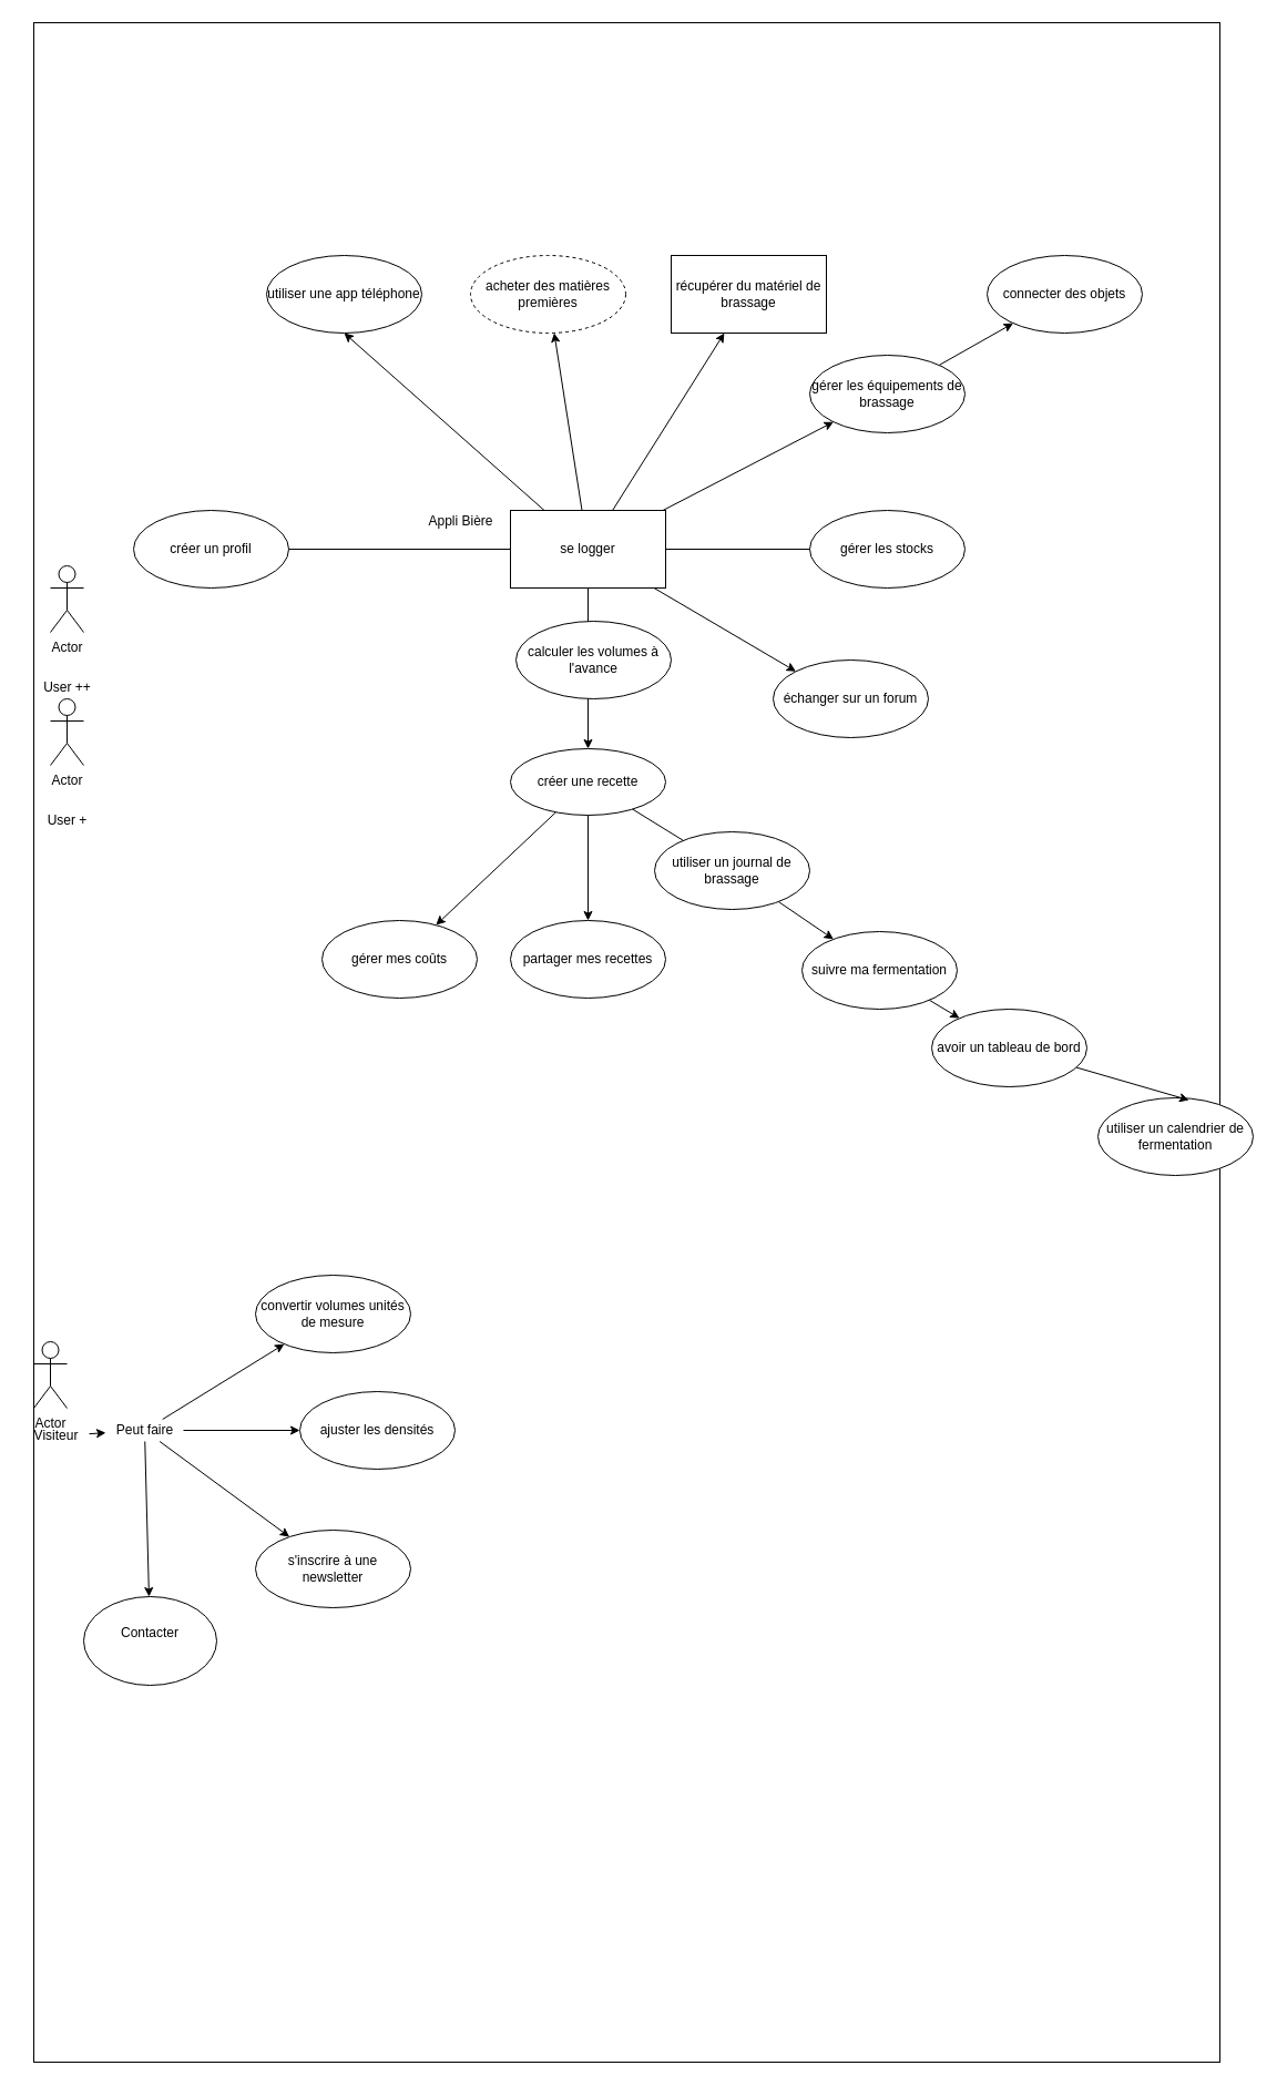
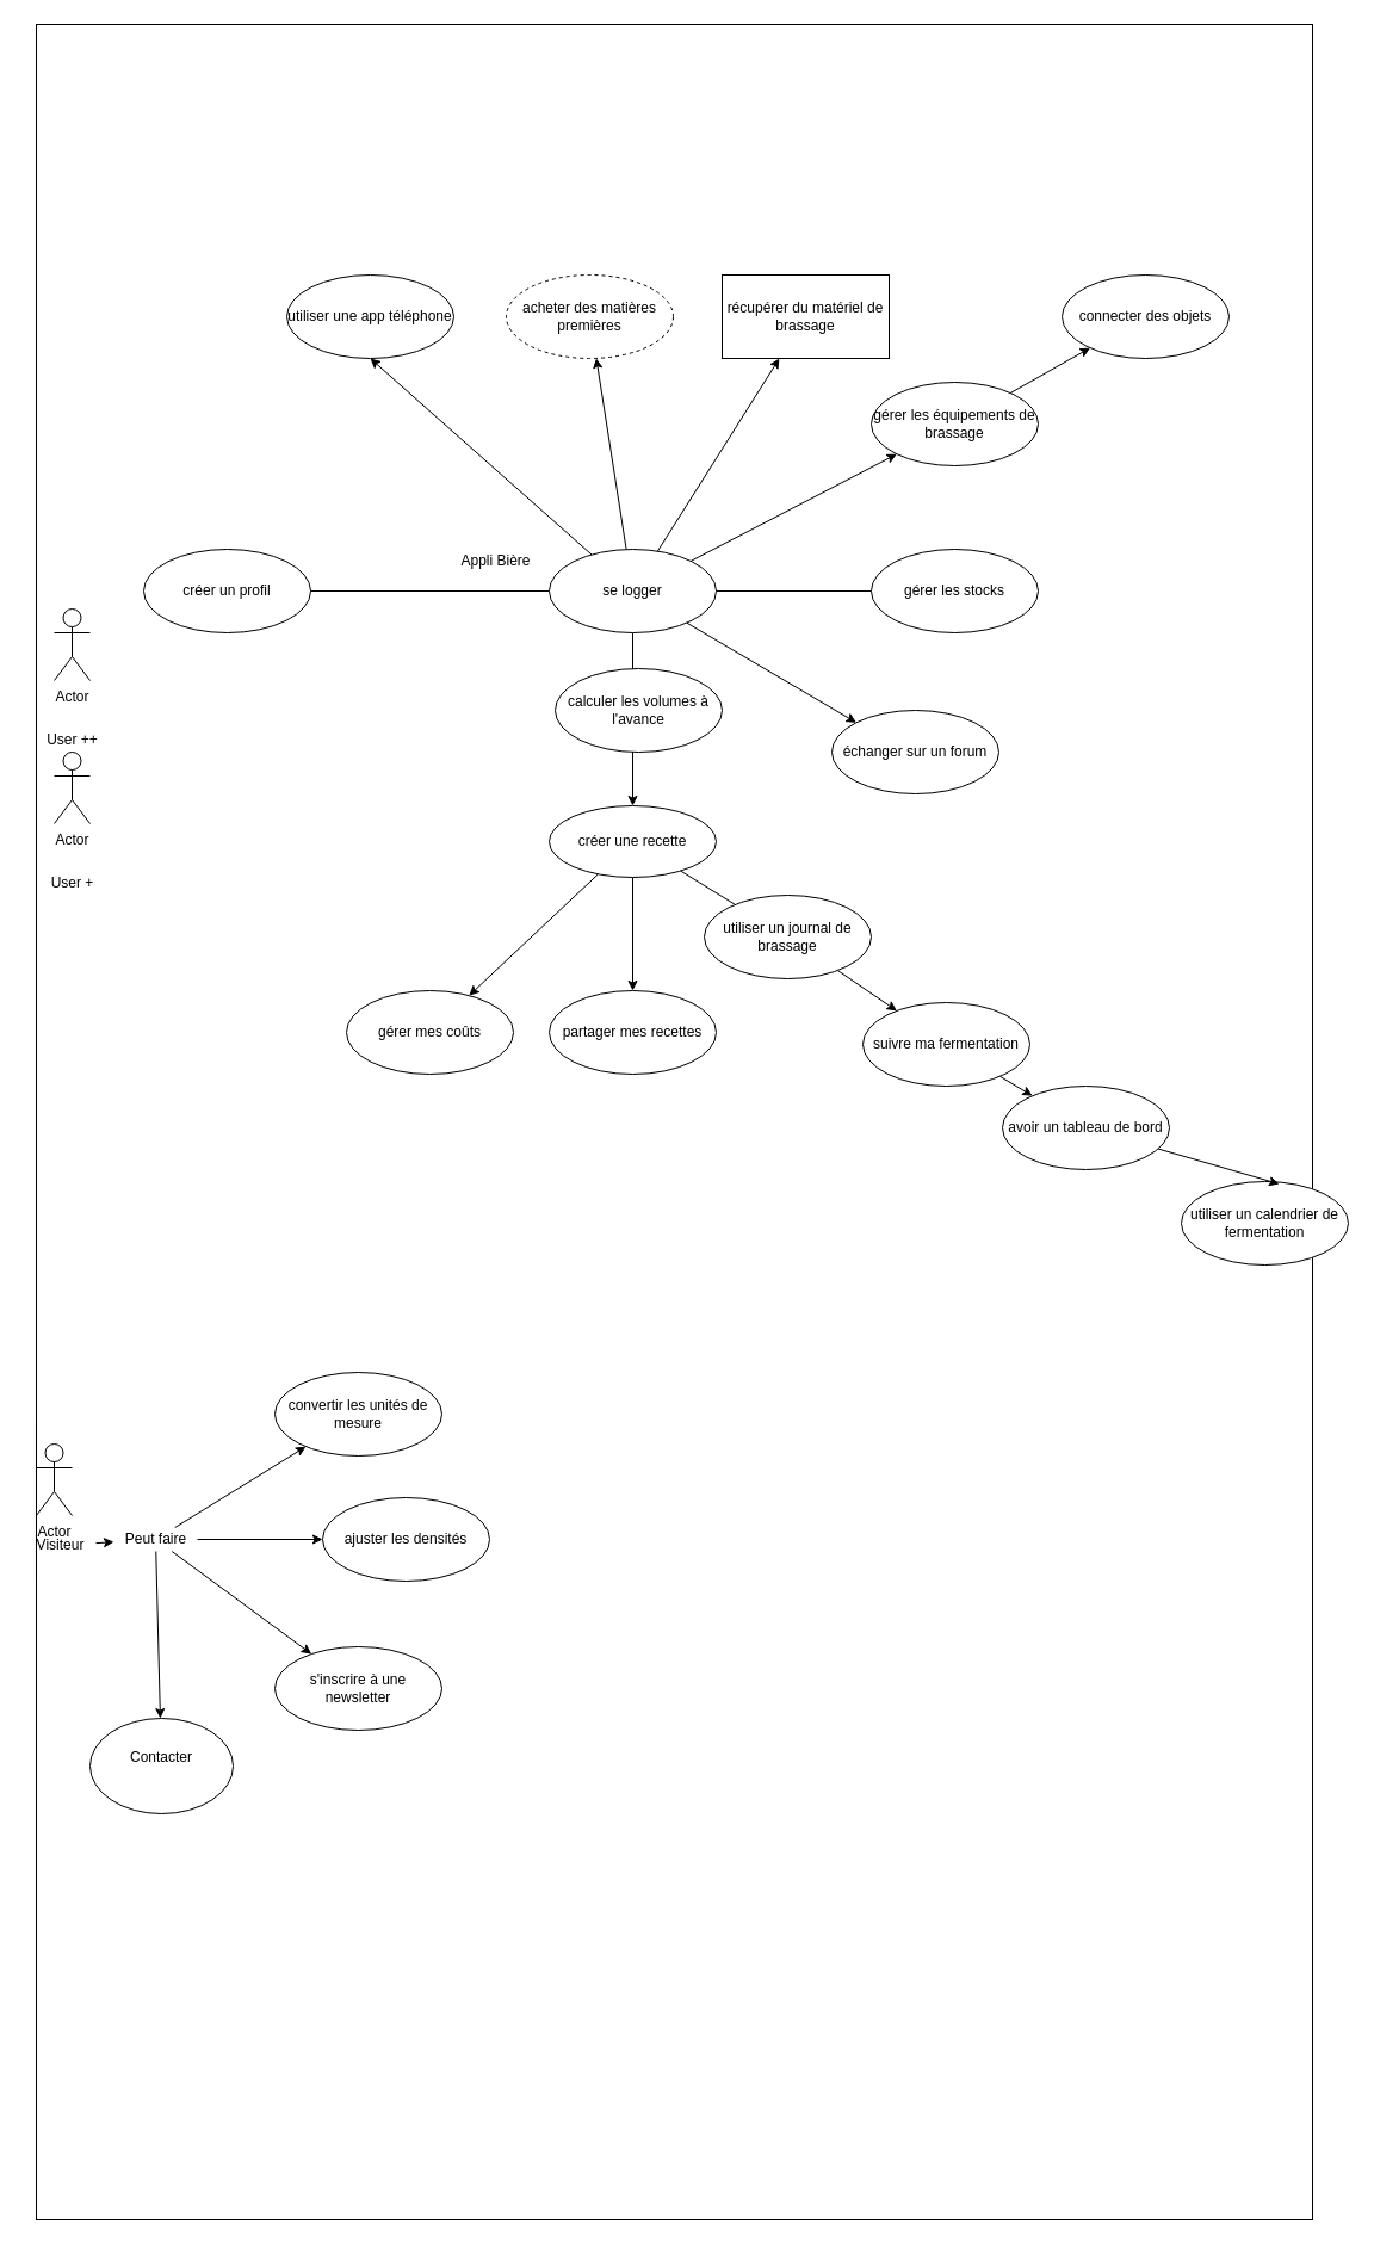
  <mxCell id="0" />
  <mxCell id="1" parent="0" />
  <mxCell id="2" value="" style="shape=ext;double=1;rounded=0;whiteSpace=wrap;html=1;shadow=1;" vertex="1" parent="1"><mxGeometry x="30" y="1190" width="880" height="130" as="geometry" /></mxCell>
  <mxCell id="3" value="&lt;h5&gt;&lt;br&gt;&lt;/h5&gt;" style="whiteSpace=wrap;html=1;" parent="1" vertex="1"><mxGeometry x="30" y="20" width="1070" height="1840" as="geometry" /></mxCell>
  <mxCell id="4" style="edgeStyle=none;html=1;exitX=0.5;exitY=1;exitDx=0;exitDy=0;" edge="1" parent="1" source="10" target="18"><mxGeometry relative="1" as="geometry" /></mxCell>
  <mxCell id="5" style="edgeStyle=none;html=1;entryX=0.5;entryY=1;entryDx=0;entryDy=0;" edge="1" parent="1" source="10" target="14"><mxGeometry relative="1" as="geometry" /></mxCell>
  <mxCell id="6" style="edgeStyle=none;html=1;" edge="1" parent="1" source="10" target="34"><mxGeometry relative="1" as="geometry" /></mxCell>
  <mxCell id="7" style="edgeStyle=none;html=1;entryX=0;entryY=0;entryDx=0;entryDy=0;" edge="1" parent="1" source="10" target="23"><mxGeometry relative="1" as="geometry" /></mxCell>
  <mxCell id="8" style="edgeStyle=none;html=1;" edge="1" parent="1" source="10" target="29"><mxGeometry relative="1" as="geometry" /></mxCell>
  <mxCell id="9" style="edgeStyle=none;html=1;" edge="1" parent="1" source="10" target="13"><mxGeometry relative="1" as="geometry" /></mxCell>
- <mxCell id="10" value="se logger" style="whiteSpace=wrap;html=1;rounded=0;" parent="1" vertex="1"><mxGeometry x="460" y="460" width="140" height="70" as="geometry" /></mxCell>
+ <mxCell id="10" value="se logger" style="ellipse;whiteSpace=wrap;html=1;" parent="1" vertex="1"><mxGeometry x="460" y="460" width="140" height="70" as="geometry" /></mxCell>
  <mxCell id="11" value="gérer les stocks" style="ellipse;whiteSpace=wrap;html=1;" parent="1" vertex="1"><mxGeometry x="730" y="460" width="140" height="70" as="geometry" /></mxCell>
- <mxCell id="12" value="convertir volumes unités de mesure" style="ellipse;whiteSpace=wrap;html=1;" parent="1" vertex="1"><mxGeometry x="230" y="1150" width="140" height="70" as="geometry" /></mxCell>
+ <mxCell id="12" value="convertir les unités de mesure" style="ellipse;whiteSpace=wrap;html=1;" parent="1" vertex="1"><mxGeometry x="230" y="1150" width="140" height="70" as="geometry" /></mxCell>
  <mxCell id="13" value="récupérer du matériel de brassage&lt;br&gt;" style="whiteSpace=wrap;html=1;rounded=0;" parent="1" vertex="1"><mxGeometry x="605" y="230" width="140" height="70" as="geometry" /></mxCell>
  <mxCell id="14" value="utiliser une app téléphone" style="ellipse;whiteSpace=wrap;html=1;" parent="1" vertex="1"><mxGeometry x="240" y="230" width="140" height="70" as="geometry" /></mxCell>
  <mxCell id="15" style="edgeStyle=none;html=1;entryX=0.5;entryY=0;entryDx=0;entryDy=0;" edge="1" parent="1" source="18" target="26"><mxGeometry relative="1" as="geometry" /></mxCell>
  <mxCell id="16" style="edgeStyle=none;html=1;" edge="1" parent="1" source="18" target="32"><mxGeometry relative="1" as="geometry" /></mxCell>
  <mxCell id="17" style="edgeStyle=none;html=1;startArrow=none;" edge="1" parent="1" source="48" target="40"><mxGeometry relative="1" as="geometry" /></mxCell>
  <mxCell id="18" value="créer une recette" style="ellipse;whiteSpace=wrap;html=1;" parent="1" vertex="1"><mxGeometry x="460" y="675" width="140" height="60" as="geometry" /></mxCell>
  <mxCell id="19" value="s'inscrire à une newsletter" style="ellipse;whiteSpace=wrap;html=1;" parent="1" vertex="1"><mxGeometry x="230" y="1380" width="140" height="70" as="geometry" /></mxCell>
  <mxCell id="20" value="" style="group" parent="1" vertex="1" connectable="0"><mxGeometry x="20" y="1200" width="60" height="105" as="geometry" /></mxCell>
  <mxCell id="21" value="Actor" style="shape=umlActor;verticalLabelPosition=bottom;verticalAlign=top;html=1;" parent="20" vertex="1"><mxGeometry x="10" y="10" width="30" height="60" as="geometry" /></mxCell>
  <mxCell id="22" value="Visiteur" style="text;html=1;resizable=0;autosize=1;align=center;verticalAlign=middle;points=[];fillColor=none;strokeColor=none;rounded=0;" parent="20" vertex="1"><mxGeometry y="85" width="60" height="20" as="geometry" /></mxCell>
  <mxCell id="23" value="échanger sur un forum&lt;br&gt;" style="ellipse;whiteSpace=wrap;html=1;" parent="1" vertex="1"><mxGeometry x="697" y="595" width="140" height="70" as="geometry" /></mxCell>
  <mxCell id="24" value="utiliser un calendrier de fermentation" style="ellipse;whiteSpace=wrap;html=1;" parent="1" vertex="1"><mxGeometry x="990" y="990" width="140" height="70" as="geometry" /></mxCell>
  <mxCell id="25" value="ajuster les densités" style="ellipse;whiteSpace=wrap;html=1;" parent="1" vertex="1"><mxGeometry x="270" y="1255" width="140" height="70" as="geometry" /></mxCell>
  <mxCell id="26" value="partager mes recettes" style="ellipse;whiteSpace=wrap;html=1;" parent="1" vertex="1"><mxGeometry x="460" y="830" width="140" height="70" as="geometry" /></mxCell>
  <mxCell id="27" style="edgeStyle=none;html=1;entryX=0.586;entryY=0.029;entryDx=0;entryDy=0;entryPerimeter=0;" edge="1" parent="1" source="28" target="24"><mxGeometry relative="1" as="geometry" /></mxCell>
  <mxCell id="28" value="avoir un tableau de bord&lt;br&gt;" style="ellipse;whiteSpace=wrap;html=1;" parent="1" vertex="1"><mxGeometry x="840" y="910" width="140" height="70" as="geometry" /></mxCell>
  <mxCell id="29" value="acheter des matières premières&lt;br&gt;" style="ellipse;whiteSpace=wrap;html=1;dashed=1;" parent="1" vertex="1"><mxGeometry x="424" y="230" width="140" height="70" as="geometry" /></mxCell>
  <mxCell id="30" value="calculer les volumes à l'avance" style="ellipse;whiteSpace=wrap;html=1;" parent="1" vertex="1"><mxGeometry x="465" y="560" width="140" height="70" as="geometry" /></mxCell>
  <mxCell id="31" value="créer un profil" style="ellipse;whiteSpace=wrap;html=1;" parent="1" vertex="1"><mxGeometry x="120" y="460" width="140" height="70" as="geometry" /></mxCell>
  <mxCell id="32" value="gérer mes coûts" style="ellipse;whiteSpace=wrap;html=1;" parent="1" vertex="1"><mxGeometry x="290" y="830" width="140" height="70" as="geometry" /></mxCell>
  <mxCell id="33" style="edgeStyle=none;html=1;" edge="1" parent="1" source="34" target="41"><mxGeometry relative="1" as="geometry" /></mxCell>
  <mxCell id="34" value="gérer les équipements de brassage&lt;br&gt;" style="ellipse;whiteSpace=wrap;html=1;" parent="1" vertex="1"><mxGeometry x="730" y="320" width="140" height="70" as="geometry" /></mxCell>
  <mxCell id="35" value="" style="group" parent="1" vertex="1" connectable="0"><mxGeometry x="30" y="630" width="60" height="120" as="geometry" /></mxCell>
  <mxCell id="36" value="Actor" style="shape=umlActor;verticalLabelPosition=bottom;verticalAlign=top;html=1;" parent="35" vertex="1"><mxGeometry x="15" width="30" height="60" as="geometry" /></mxCell>
  <mxCell id="37" value="User +" style="text;html=1;resizable=0;autosize=1;align=center;verticalAlign=middle;points=[];fillColor=none;strokeColor=none;rounded=0;" parent="35" vertex="1"><mxGeometry x="5" y="100" width="50" height="20" as="geometry" /></mxCell>
  <mxCell id="38" value="Appli Bière&lt;br&gt;" style="text;html=1;resizable=0;autosize=1;align=center;verticalAlign=middle;points=[];fillColor=none;strokeColor=none;rounded=0;" parent="1" vertex="1"><mxGeometry x="380" y="460" width="70" height="20" as="geometry" /></mxCell>
  <mxCell id="39" style="edgeStyle=none;html=1;" edge="1" parent="1" source="40" target="28"><mxGeometry relative="1" as="geometry" /></mxCell>
  <mxCell id="40" value="suivre ma fermentation&lt;br&gt;" style="ellipse;whiteSpace=wrap;html=1;" parent="1" vertex="1"><mxGeometry x="723" y="840" width="140" height="70" as="geometry" /></mxCell>
  <mxCell id="41" value="connecter des objets" style="ellipse;whiteSpace=wrap;html=1;" parent="1" vertex="1"><mxGeometry x="890" y="230" width="140" height="70" as="geometry" /></mxCell>
  <mxCell id="42" value="" style="endArrow=none;html=1;rounded=0;" parent="1" source="31" target="10" edge="1"><mxGeometry width="50" height="50" relative="1" as="geometry"><mxPoint x="400" y="670" as="sourcePoint" /><mxPoint x="450" y="620" as="targetPoint" /></mxGeometry></mxCell>
  <mxCell id="43" value="" style="endArrow=none;html=1;rounded=0;entryX=1;entryY=0.5;entryDx=0;entryDy=0;" parent="1" source="11" target="10" edge="1"><mxGeometry width="50" height="50" relative="1" as="geometry"><mxPoint x="400" y="670" as="sourcePoint" /><mxPoint x="450" y="620" as="targetPoint" /></mxGeometry></mxCell>
  <mxCell id="44" value="&lt;div&gt;Contacter&lt;/div&gt;&lt;div&gt;&lt;br&gt;&lt;/div&gt;" style="ellipse;whiteSpace=wrap;html=1;" parent="1" vertex="1"><mxGeometry x="75" y="1440" width="120" height="80" as="geometry" /></mxCell>
  <mxCell id="45" value="" style="group" vertex="1" connectable="0" parent="1"><mxGeometry x="30" y="510" width="60" height="120" as="geometry" /></mxCell>
  <mxCell id="46" value="Actor" style="shape=umlActor;verticalLabelPosition=bottom;verticalAlign=top;html=1;" vertex="1" parent="45"><mxGeometry x="15" width="30" height="60" as="geometry" /></mxCell>
  <mxCell id="47" value="User ++" style="text;html=1;resizable=0;autosize=1;align=center;verticalAlign=middle;points=[];fillColor=none;strokeColor=none;rounded=0;" vertex="1" parent="45"><mxGeometry y="100" width="60" height="20" as="geometry" /></mxCell>
  <mxCell id="48" value="utiliser un journal de brassage" style="ellipse;whiteSpace=wrap;html=1;" parent="1" vertex="1"><mxGeometry x="590" y="750" width="140" height="70" as="geometry" /></mxCell>
  <mxCell id="49" value="" style="edgeStyle=none;html=1;endArrow=none;" edge="1" parent="1" source="18" target="48"><mxGeometry relative="1" as="geometry"><mxPoint x="560.38" y="732.027" as="sourcePoint" /><mxPoint x="675.682" y="834.495" as="targetPoint" /></mxGeometry></mxCell>
  <mxCell id="50" style="html=1;" edge="1" parent="1" source="54" target="12"><mxGeometry relative="1" as="geometry" /></mxCell>
  <mxCell id="51" style="edgeStyle=none;html=1;" edge="1" parent="1" source="54" target="25"><mxGeometry relative="1" as="geometry" /></mxCell>
  <mxCell id="52" style="edgeStyle=none;html=1;" edge="1" parent="1" source="54" target="19"><mxGeometry relative="1" as="geometry" /></mxCell>
  <mxCell id="53" style="edgeStyle=none;html=1;" edge="1" parent="1" source="54" target="44"><mxGeometry relative="1" as="geometry" /></mxCell>
  <mxCell id="54" value="Peut faire" style="text;html=1;align=center;verticalAlign=middle;resizable=0;points=[];autosize=1;strokeColor=none;fillColor=none;" vertex="1" parent="1"><mxGeometry x="95" y="1280" width="70" height="20" as="geometry" /></mxCell>
  <mxCell id="55" style="edgeStyle=none;html=1;" edge="1" parent="1" source="22" target="54"><mxGeometry relative="1" as="geometry" /></mxCell>
